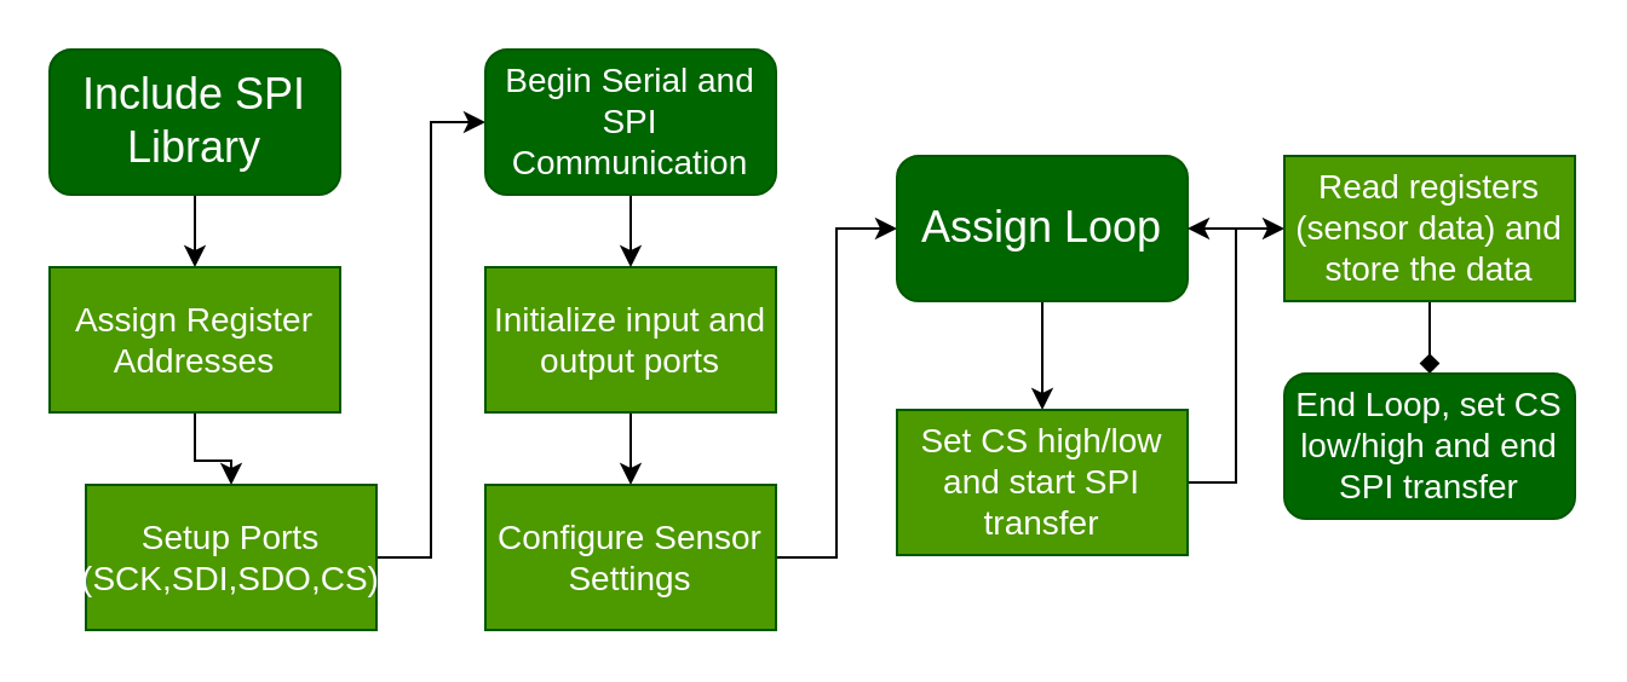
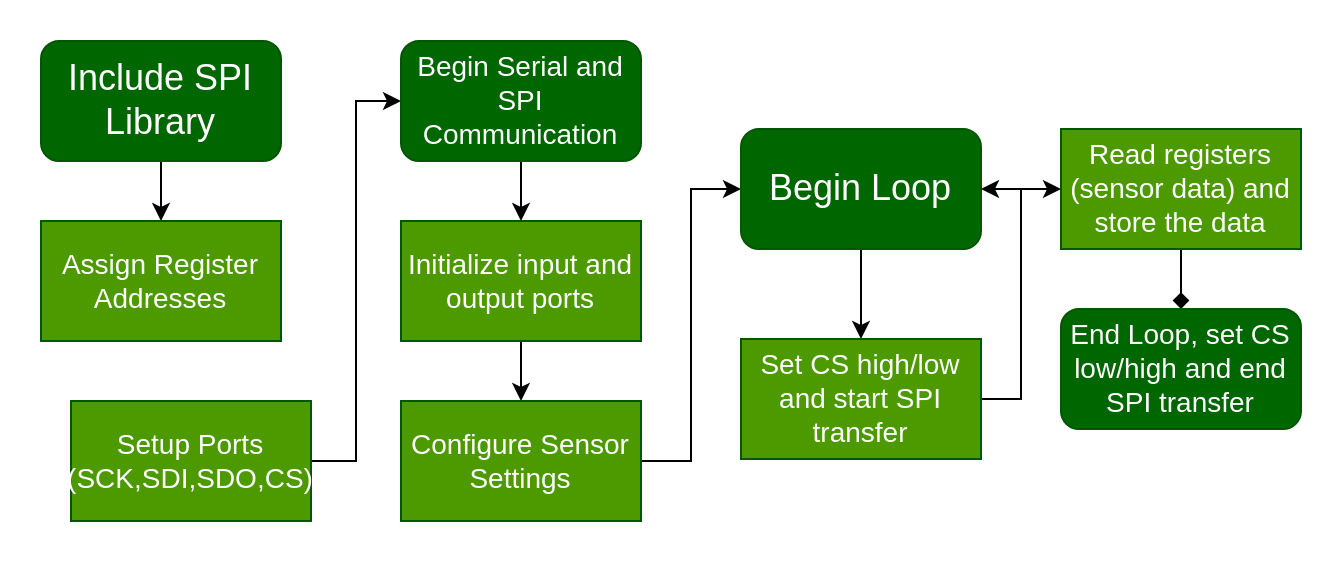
  <mxCell id="0" />
  <mxCell id="1" parent="0" />
  <mxCell id="2" style="edgeStyle=orthogonalEdgeStyle;rounded=0;orthogonalLoop=1;jettySize=auto;html=1;entryX=0.5;entryY=0;entryDx=0;entryDy=0;" parent="1" source="3" target="5" edge="1"><mxGeometry relative="1" as="geometry" /></mxCell>
  <mxCell id="3" value="&lt;font style=&quot;font-size: 18px;&quot;&gt;Include SPI Library&lt;/font&gt;" style="rounded=1;whiteSpace=wrap;html=1;fillColor=#006600;strokeColor=#005700;fontColor=#ffffff;" parent="1" vertex="1"><mxGeometry x="20" y="20" width="120" height="60" as="geometry" /></mxCell>
- <mxCell id="4" style="edgeStyle=orthogonalEdgeStyle;rounded=0;orthogonalLoop=1;jettySize=auto;html=1;" parent="1" source="5" target="7" edge="1"><mxGeometry relative="1" as="geometry" /></mxCell>
  <mxCell id="5" value="&lt;font style=&quot;font-size: 14px;&quot;&gt;Assign Register Addresses&lt;/font&gt;" style="rounded=0;whiteSpace=wrap;html=1;fillColor=#4D9900;strokeColor=#005700;fontColor=#ffffff;" parent="1" vertex="1"><mxGeometry x="20" y="110" width="120" height="60" as="geometry" /></mxCell>
  <mxCell id="6" style="edgeStyle=orthogonalEdgeStyle;rounded=0;orthogonalLoop=1;jettySize=auto;html=1;entryX=0;entryY=0.5;entryDx=0;entryDy=0;" parent="1" source="7" edge="1" target="11"><mxGeometry relative="1" as="geometry"><mxPoint x="250" y="320" as="targetPoint" /></mxGeometry></mxCell>
  <mxCell id="7" value="&lt;font style=&quot;font-size: 14px;&quot;&gt;Setup Ports&lt;br&gt;(SCK,SDI,SDO,CS)&lt;/font&gt;" style="rounded=0;whiteSpace=wrap;html=1;fillColor=#4D9900;strokeColor=#005700;fontColor=#ffffff;" parent="1" vertex="1"><mxGeometry x="35" y="200" width="120" height="60" as="geometry" /></mxCell>
  <mxCell id="8" style="edgeStyle=orthogonalEdgeStyle;rounded=0;orthogonalLoop=1;jettySize=auto;html=1;" parent="1" source="9" target="13" edge="1"><mxGeometry relative="1" as="geometry" /></mxCell>
  <mxCell id="9" value="&lt;font style=&quot;font-size: 14px;&quot;&gt;Initialize input and output ports&lt;/font&gt;" style="rounded=0;whiteSpace=wrap;html=1;fillColor=#4D9900;strokeColor=#005700;fontColor=#ffffff;" parent="1" vertex="1"><mxGeometry x="200" y="110" width="120" height="60" as="geometry" /></mxCell>
  <mxCell id="10" style="edgeStyle=orthogonalEdgeStyle;rounded=0;orthogonalLoop=1;jettySize=auto;html=1;exitX=0.5;exitY=1;exitDx=0;exitDy=0;entryX=0.5;entryY=0;entryDx=0;entryDy=0;" edge="1" parent="1" source="11" target="9"><mxGeometry relative="1" as="geometry" /></mxCell>
  <mxCell id="11" value="&lt;font style=&quot;font-size: 14px;&quot;&gt;Begin Serial and SPI Communication&lt;/font&gt;" style="rounded=1;whiteSpace=wrap;html=1;fillColor=#006600;strokeColor=#005700;fontColor=#ffffff;" parent="1" vertex="1"><mxGeometry x="200" y="20" width="120" height="60" as="geometry" /></mxCell>
  <mxCell id="12" style="edgeStyle=orthogonalEdgeStyle;rounded=0;orthogonalLoop=1;jettySize=auto;html=1;entryX=0;entryY=0.5;entryDx=0;entryDy=0;" parent="1" source="13" edge="1" target="15"><mxGeometry relative="1" as="geometry"><mxPoint x="440" y="210" as="targetPoint" /></mxGeometry></mxCell>
  <mxCell id="13" value="&lt;font style=&quot;font-size: 14px;&quot;&gt;Configure Sensor Settings&lt;/font&gt;" style="rounded=0;whiteSpace=wrap;html=1;fillColor=#4D9900;strokeColor=#005700;fontColor=#ffffff;" parent="1" vertex="1"><mxGeometry x="200" y="200" width="120" height="60" as="geometry" /></mxCell>
  <mxCell id="14" style="edgeStyle=orthogonalEdgeStyle;rounded=0;orthogonalLoop=1;jettySize=auto;html=1;entryX=0.5;entryY=0;entryDx=0;entryDy=0;" parent="1" source="15" target="18" edge="1"><mxGeometry relative="1" as="geometry" /></mxCell>
- <mxCell id="15" value="&lt;font style=&quot;font-size: 18px;&quot;&gt;Assign Loop&lt;/font&gt;" style="rounded=1;whiteSpace=wrap;html=1;fillColor=#006600;strokeColor=#005700;fontColor=#ffffff;" parent="1" vertex="1"><mxGeometry x="370" y="64" width="120" height="60" as="geometry" /></mxCell>
+ <mxCell id="15" value="&lt;font style=&quot;font-size: 18px;&quot;&gt;Begin Loop&lt;/font&gt;" style="rounded=1;whiteSpace=wrap;html=1;fillColor=#006600;strokeColor=#005700;fontColor=#ffffff;" parent="1" vertex="1"><mxGeometry x="370" y="64" width="120" height="60" as="geometry" /></mxCell>
  <mxCell id="16" style="edgeStyle=orthogonalEdgeStyle;rounded=0;orthogonalLoop=1;jettySize=auto;html=1;exitX=1;exitY=0.5;exitDx=0;exitDy=0;entryX=1;entryY=0.5;entryDx=0;entryDy=0;" edge="1" parent="1" source="18" target="15"><mxGeometry relative="1" as="geometry" /></mxCell>
  <mxCell id="17" style="edgeStyle=orthogonalEdgeStyle;rounded=0;orthogonalLoop=1;jettySize=auto;html=1;exitX=1;exitY=0.5;exitDx=0;exitDy=0;entryX=0;entryY=0.5;entryDx=0;entryDy=0;" edge="1" parent="1" source="18" target="20"><mxGeometry relative="1" as="geometry" /></mxCell>
  <mxCell id="18" value="&lt;font style=&quot;font-size: 14px;&quot;&gt;Set CS high/low and start SPI transfer&lt;/font&gt;&lt;div style=&quot;display:none&quot; id=&quot;SDCloudData&quot;&gt;&lt;/div&gt;" style="rounded=0;whiteSpace=wrap;html=1;fillColor=#4D9900;strokeColor=#005700;fontColor=#ffffff;" parent="1" vertex="1"><mxGeometry x="370" y="169" width="120" height="60" as="geometry" /></mxCell>
  <mxCell id="19" style="edgeStyle=orthogonalEdgeStyle;rounded=0;orthogonalLoop=1;jettySize=auto;html=1;exitX=0.5;exitY=1;exitDx=0;exitDy=0;entryX=0.5;entryY=0;entryDx=0;entryDy=0;endArrow=diamond;" edge="1" parent="1" source="20" target="21"><mxGeometry relative="1" as="geometry" /></mxCell>
  <mxCell id="20" value="&lt;font style=&quot;font-size: 14px;&quot;&gt;Read registers (sensor data) and store the data&lt;/font&gt;&lt;div style=&quot;display:none&quot; id=&quot;SDCloudData&quot;&gt;&lt;/div&gt;&lt;div style=&quot;display:none&quot; id=&quot;SDCloudData&quot;&gt;&lt;/div&gt;" style="rounded=0;whiteSpace=wrap;html=1;fillColor=#4D9900;strokeColor=#005700;fontColor=#ffffff;" parent="1" vertex="1"><mxGeometry x="530" y="64" width="120" height="60" as="geometry" /></mxCell>
  <mxCell id="21" value="&lt;font style=&quot;font-size: 14px;&quot;&gt;End Loop, set CS low/high and end SPI transfer&lt;/font&gt;&lt;div style=&quot;display:none&quot; id=&quot;SDCloudData&quot;&gt;&lt;/div&gt;" style="rounded=1;whiteSpace=wrap;html=1;fillColor=#006600;strokeColor=#005700;fontColor=#ffffff;" parent="1" vertex="1"><mxGeometry x="530" y="154" width="120" height="60" as="geometry" /></mxCell>
